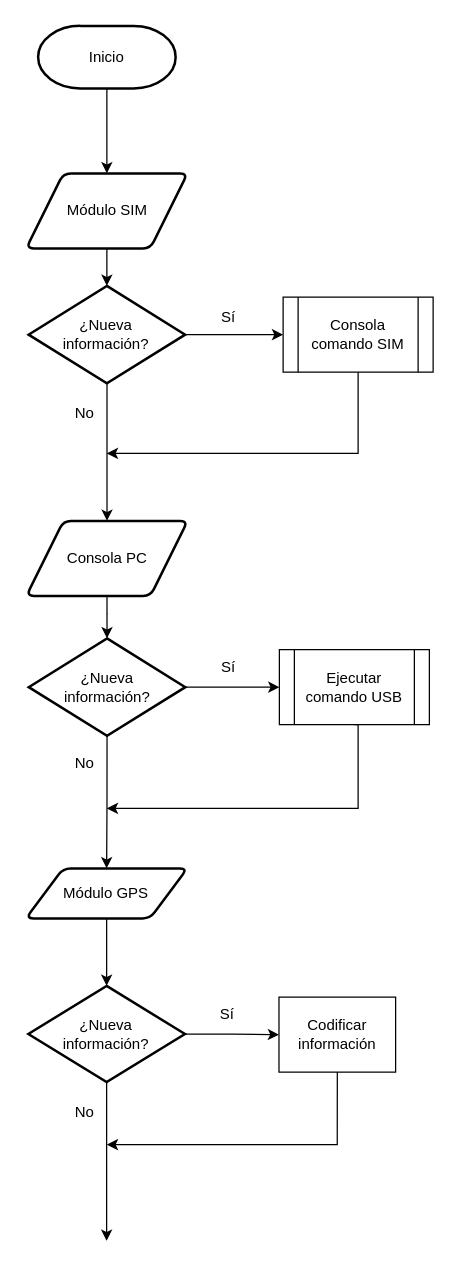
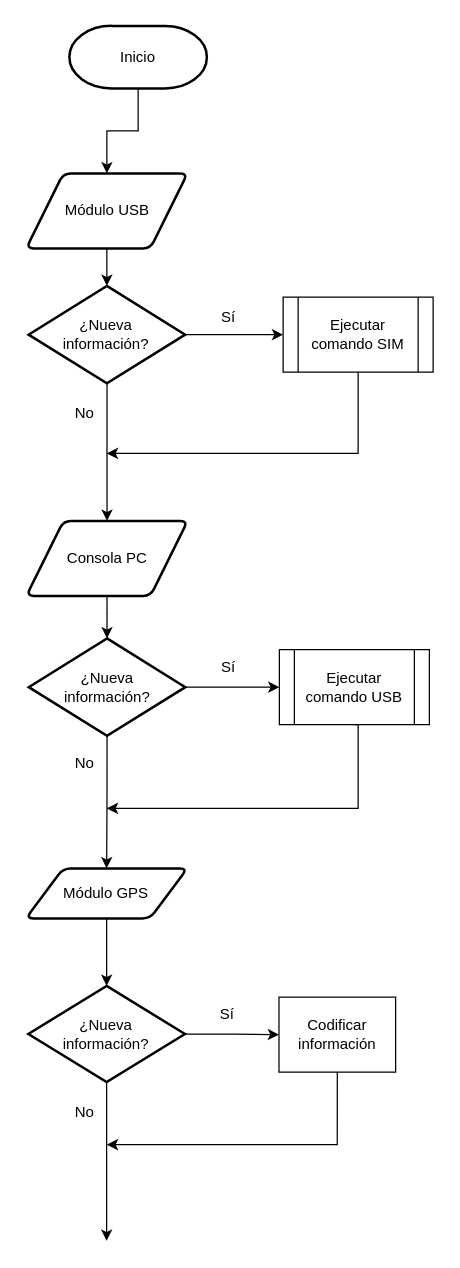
  <mxCell id="0" />
  <mxCell id="1" parent="0" />
  <mxCell id="2" style="edgeStyle=orthogonalEdgeStyle;rounded=0;orthogonalLoop=1;jettySize=auto;html=1;entryX=0.5;entryY=0;entryDx=0;entryDy=0;" edge="1" parent="1" source="3" target="8"><mxGeometry relative="1" as="geometry"><mxPoint x="85" y="109" as="targetPoint" /><Array as="points" /></mxGeometry></mxCell>
- <mxCell id="3" value="Inicio" style="strokeWidth=2;html=1;shape=mxgraph.flowchart.terminator;whiteSpace=wrap;" vertex="1" parent="1"><mxGeometry x="30" y="20" width="110" height="50" as="geometry" /></mxCell>
+ <mxCell id="3" value="Inicio" style="strokeWidth=2;html=1;shape=mxgraph.flowchart.terminator;whiteSpace=wrap;" vertex="1" parent="1"><mxGeometry x="55" y="20" width="110" height="50" as="geometry" /></mxCell>
  <mxCell id="4" style="edgeStyle=orthogonalEdgeStyle;rounded=0;orthogonalLoop=1;jettySize=auto;html=1;" edge="1" parent="1" source="6" target="11"><mxGeometry relative="1" as="geometry"><mxPoint x="232" y="265" as="targetPoint" /></mxGeometry></mxCell>
  <mxCell id="5" style="edgeStyle=orthogonalEdgeStyle;rounded=0;orthogonalLoop=1;jettySize=auto;html=1;entryX=0.5;entryY=0;entryDx=0;entryDy=0;" edge="1" parent="1" source="6" target="16"><mxGeometry relative="1" as="geometry"><mxPoint x="85" y="391" as="targetPoint" /></mxGeometry></mxCell>
  <mxCell id="6" value="¿Nueva&lt;br&gt;información?" style="strokeWidth=2;html=1;shape=mxgraph.flowchart.decision;whiteSpace=wrap;" vertex="1" parent="1"><mxGeometry x="22.37" y="228" width="125.25" height="78" as="geometry" /></mxCell>
  <mxCell id="7" style="edgeStyle=orthogonalEdgeStyle;rounded=0;orthogonalLoop=1;jettySize=auto;html=1;entryX=0.5;entryY=0;entryDx=0;entryDy=0;entryPerimeter=0;" edge="1" parent="1" source="8" target="6"><mxGeometry relative="1" as="geometry" /></mxCell>
- <mxCell id="8" value="Módulo SIM" style="shape=parallelogram;html=1;strokeWidth=2;perimeter=parallelogramPerimeter;whiteSpace=wrap;rounded=1;arcSize=12;size=0.23;" vertex="1" parent="1"><mxGeometry x="20.5" y="138" width="129" height="60" as="geometry" /></mxCell>
+ <mxCell id="8" value="Módulo USB" style="shape=parallelogram;html=1;strokeWidth=2;perimeter=parallelogramPerimeter;whiteSpace=wrap;rounded=1;arcSize=12;size=0.23;" vertex="1" parent="1"><mxGeometry x="20.5" y="138" width="129" height="60" as="geometry" /></mxCell>
  <mxCell id="9" value="No" style="text;html=1;align=center;verticalAlign=middle;resizable=0;points=[];autosize=1;" vertex="1" parent="1"><mxGeometry x="54" y="321" width="25" height="18" as="geometry" /></mxCell>
  <mxCell id="10" style="edgeStyle=orthogonalEdgeStyle;rounded=0;orthogonalLoop=1;jettySize=auto;html=1;" edge="1" parent="1" source="11"><mxGeometry relative="1" as="geometry"><mxPoint x="85" y="362" as="targetPoint" /><Array as="points"><mxPoint x="286" y="362" /></Array></mxGeometry></mxCell>
- <mxCell id="11" value="Consola comando SIM" style="shape=process;whiteSpace=wrap;html=1;backgroundOutline=1;" vertex="1" parent="1"><mxGeometry x="226" y="237" width="120" height="60" as="geometry" /></mxCell>
+ <mxCell id="11" value="Ejecutar comando SIM" style="shape=process;whiteSpace=wrap;html=1;backgroundOutline=1;" vertex="1" parent="1"><mxGeometry x="226" y="237" width="120" height="60" as="geometry" /></mxCell>
  <mxCell id="12" value="Sí" style="text;html=1;align=center;verticalAlign=middle;resizable=0;points=[];autosize=1;" vertex="1" parent="1"><mxGeometry x="171" y="244" width="21" height="18" as="geometry" /></mxCell>
  <mxCell id="13" style="edgeStyle=orthogonalEdgeStyle;rounded=0;orthogonalLoop=1;jettySize=auto;html=1;" edge="1" parent="1" source="14" target="17"><mxGeometry relative="1" as="geometry"><mxPoint x="230.25" y="535" as="targetPoint" /></mxGeometry></mxCell>
  <mxCell id="14" value="¿Nueva&lt;br&gt;información?" style="strokeWidth=2;html=1;shape=mxgraph.flowchart.decision;whiteSpace=wrap;" vertex="1" parent="1"><mxGeometry x="22.5" y="510" width="125.25" height="78" as="geometry" /></mxCell>
  <mxCell id="15" style="edgeStyle=orthogonalEdgeStyle;rounded=0;orthogonalLoop=1;jettySize=auto;html=1;entryX=0.5;entryY=0;entryDx=0;entryDy=0;entryPerimeter=0;" edge="1" parent="1" source="16" target="14"><mxGeometry relative="1" as="geometry" /></mxCell>
  <mxCell id="16" value="Consola PC" style="shape=parallelogram;html=1;strokeWidth=2;perimeter=parallelogramPerimeter;whiteSpace=wrap;rounded=1;arcSize=12;size=0.23;" vertex="1" parent="1"><mxGeometry x="20.62" y="416" width="129" height="60" as="geometry" /></mxCell>
  <mxCell id="17" value="Ejecutar comando USB" style="shape=process;whiteSpace=wrap;html=1;backgroundOutline=1;" vertex="1" parent="1"><mxGeometry x="223" y="519" width="120" height="60" as="geometry" /></mxCell>
  <mxCell id="18" value="Sí" style="text;html=1;align=center;verticalAlign=middle;resizable=0;points=[];autosize=1;" vertex="1" parent="1"><mxGeometry x="171" y="524" width="21" height="18" as="geometry" /></mxCell>
  <mxCell id="19" style="edgeStyle=orthogonalEdgeStyle;rounded=0;orthogonalLoop=1;jettySize=auto;html=1;entryX=0.5;entryY=0;entryDx=0;entryDy=0;exitX=0.5;exitY=1;exitDx=0;exitDy=0;exitPerimeter=0;" edge="1" parent="1" source="14" target="25"><mxGeometry relative="1" as="geometry"><mxPoint x="85.12" y="714" as="targetPoint" /><mxPoint x="85.034" y="604" as="sourcePoint" /></mxGeometry></mxCell>
  <mxCell id="20" value="No" style="text;html=1;align=center;verticalAlign=middle;resizable=0;points=[];autosize=1;" vertex="1" parent="1"><mxGeometry x="54" y="601" width="25" height="18" as="geometry" /></mxCell>
  <mxCell id="21" style="edgeStyle=orthogonalEdgeStyle;rounded=0;orthogonalLoop=1;jettySize=auto;html=1;exitX=0.5;exitY=1;exitDx=0;exitDy=0;" edge="1" parent="1" source="17"><mxGeometry relative="1" as="geometry"><mxPoint x="85" y="646" as="targetPoint" /><mxPoint x="286" y="595" as="sourcePoint" /><Array as="points"><mxPoint x="286" y="579" /><mxPoint x="286" y="646" /><mxPoint x="85" y="646" /></Array></mxGeometry></mxCell>
  <mxCell id="22" style="edgeStyle=orthogonalEdgeStyle;rounded=0;orthogonalLoop=1;jettySize=auto;html=1;" edge="1" parent="1" source="23" target="26"><mxGeometry relative="1" as="geometry"><mxPoint x="229.94" y="813" as="targetPoint" /></mxGeometry></mxCell>
  <mxCell id="23" value="¿Nueva&lt;br&gt;información?" style="strokeWidth=2;html=1;shape=mxgraph.flowchart.decision;whiteSpace=wrap;" vertex="1" parent="1"><mxGeometry x="22.19" y="788" width="125.25" height="77" as="geometry" /></mxCell>
  <mxCell id="24" style="edgeStyle=orthogonalEdgeStyle;rounded=0;orthogonalLoop=1;jettySize=auto;html=1;entryX=0.5;entryY=0;entryDx=0;entryDy=0;entryPerimeter=0;" edge="1" parent="1" source="25" target="23"><mxGeometry relative="1" as="geometry" /></mxCell>
  <mxCell id="25" value="Módulo GPS" style="shape=parallelogram;html=1;strokeWidth=2;perimeter=parallelogramPerimeter;whiteSpace=wrap;rounded=1;arcSize=12;size=0.23;" vertex="1" parent="1"><mxGeometry x="20.31" y="694" width="129" height="40" as="geometry" /></mxCell>
  <mxCell id="26" value="Codificar información" style="shape=rectangle;whiteSpace=wrap;html=1;backgroundOutline=1;" vertex="1" parent="1"><mxGeometry x="222.69" y="797" width="93.31" height="60" as="geometry" /></mxCell>
  <mxCell id="27" value="Sí" style="text;html=1;align=center;verticalAlign=middle;resizable=0;points=[];autosize=1;" vertex="1" parent="1"><mxGeometry x="170.69" y="802" width="21" height="18" as="geometry" /></mxCell>
  <mxCell id="28" style="edgeStyle=orthogonalEdgeStyle;rounded=0;orthogonalLoop=1;jettySize=auto;html=1;entryX=0.5;entryY=0;entryDx=0;entryDy=0;exitX=0.5;exitY=1;exitDx=0;exitDy=0;exitPerimeter=0;" edge="1" parent="1" source="23"><mxGeometry relative="1" as="geometry"><mxPoint x="84.81" y="992" as="targetPoint" /><mxPoint x="84.724" y="882" as="sourcePoint" /></mxGeometry></mxCell>
  <mxCell id="29" value="No" style="text;html=1;align=center;verticalAlign=middle;resizable=0;points=[];autosize=1;" vertex="1" parent="1"><mxGeometry x="54" y="880" width="25" height="18" as="geometry" /></mxCell>
  <mxCell id="30" style="edgeStyle=orthogonalEdgeStyle;rounded=0;orthogonalLoop=1;jettySize=auto;html=1;exitX=0.5;exitY=1;exitDx=0;exitDy=0;" edge="1" parent="1" source="26"><mxGeometry relative="1" as="geometry"><mxPoint x="85" y="915" as="targetPoint" /><mxPoint x="285.69" y="873" as="sourcePoint" /><Array as="points"><mxPoint x="269" y="915" /><mxPoint x="85" y="915" /></Array></mxGeometry></mxCell>
